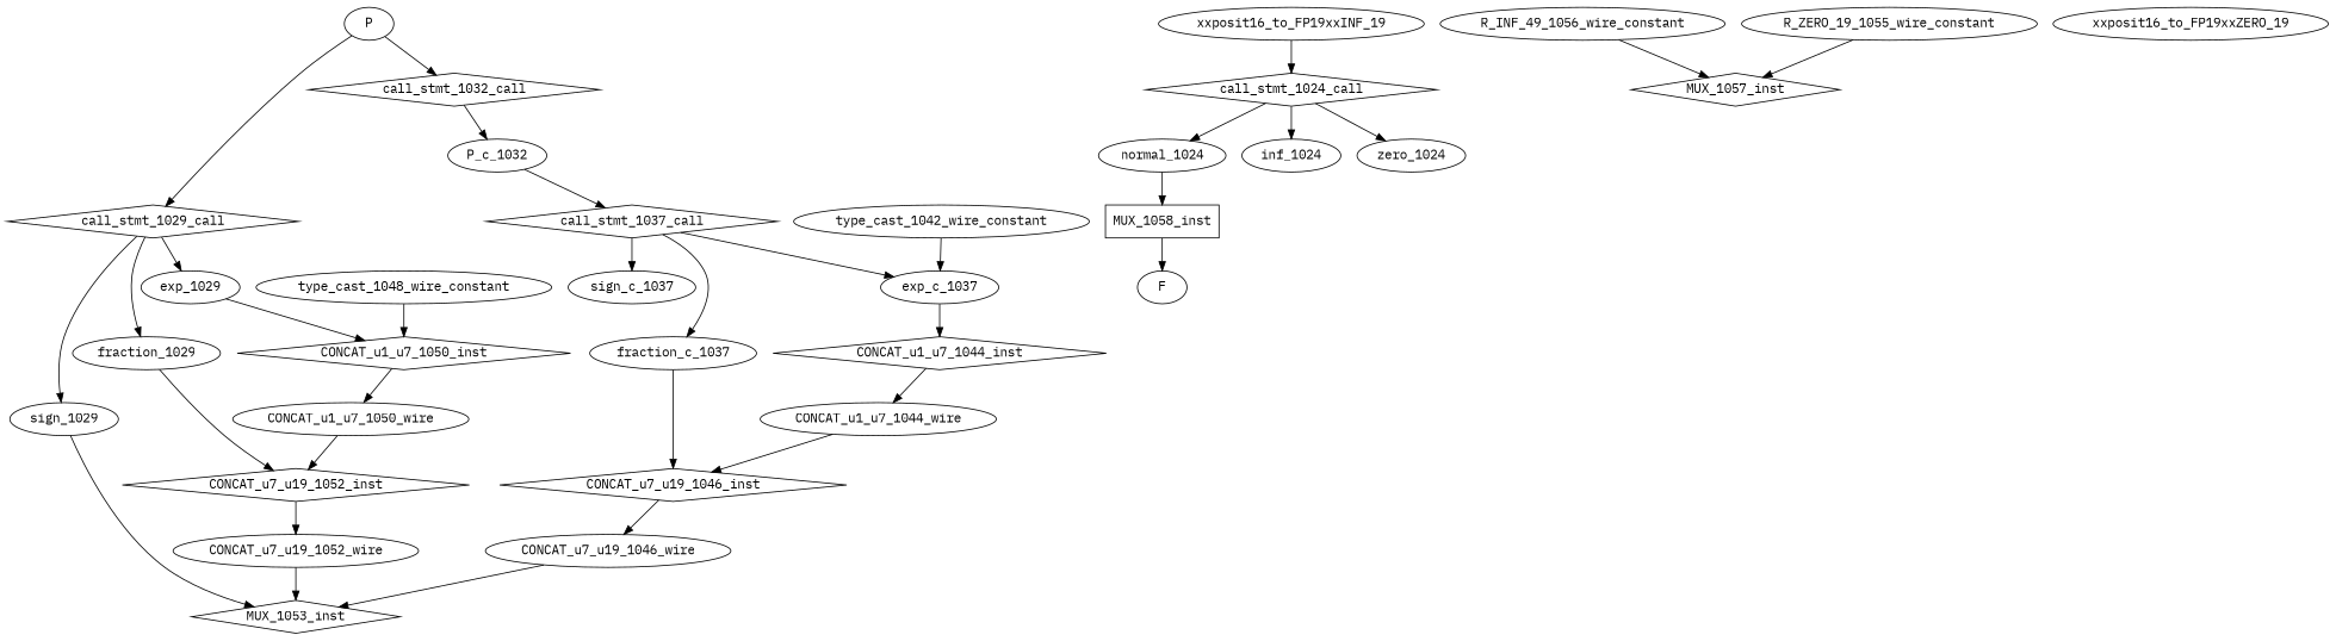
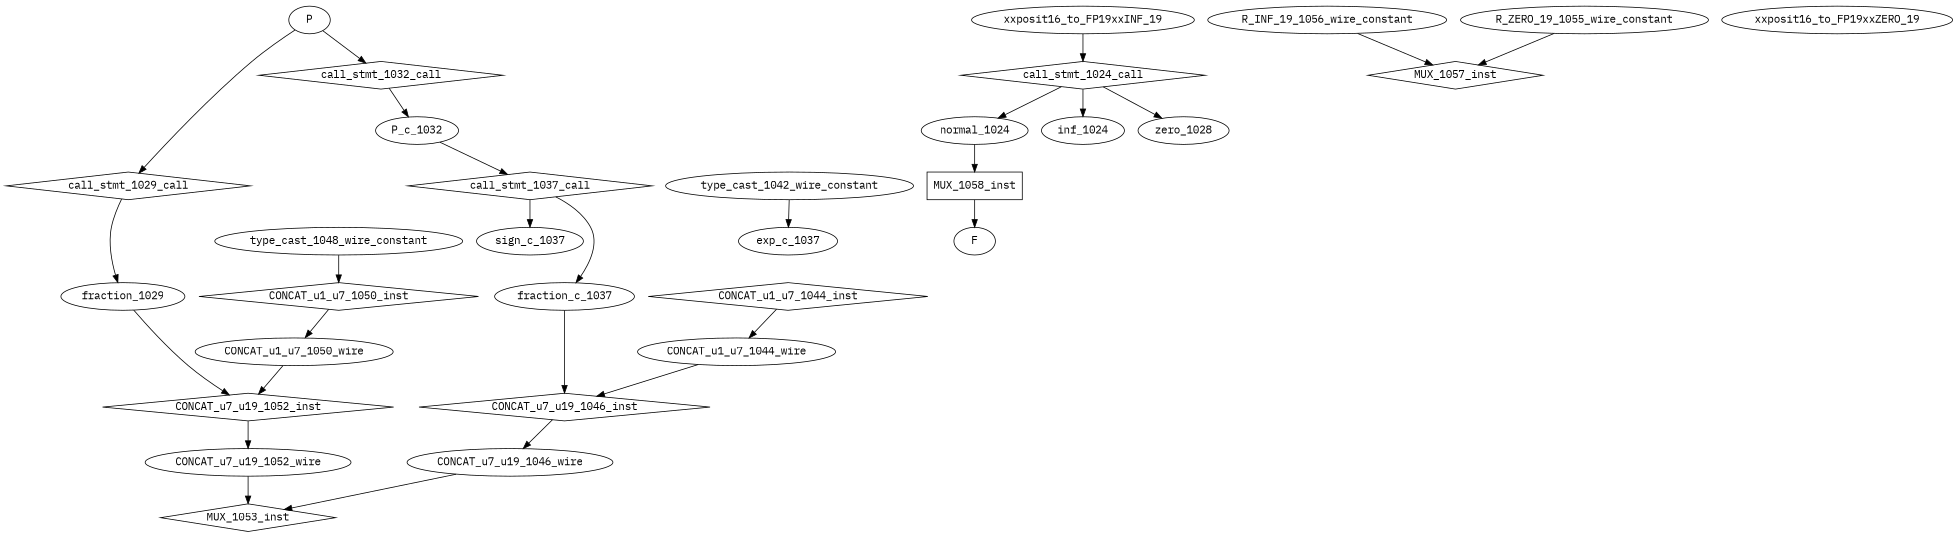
  digraph {
    fontname="IBM Plex Mono"
    node [fontname="IBM Plex Mono" shape=ellipse]
    edge [fontname="IBM Plex Mono"]
    CONCAT_u7_u19_1046_inst [shape=diamond]
    CONCAT_u1_u7_1044_wire
    CONCAT_u7_u19_1046_wire
    CONCAT_u7_u19_1052_inst [shape=diamond]
    CONCAT_u1_u7_1050_wire
    CONCAT_u7_u19_1052_wire
    MUX_1053_inst [shape=diamond]
    MUX_1058_inst [shape=rectangle]
    F [shape=""]
    call_stmt_1037_call [shape=diamond]
    P_c_1032
    exp_c_1037
    fraction_c_1037
    sign_c_1037
    MUX_1057_inst [shape=diamond]
-   R_INF_19_1056_wire_constant [label=R_INF_49_1056_wire_constant]
+   R_INF_19_1056_wire_constant
    R_ZERO_19_1055_wire_constant
    CONCAT_u1_u7_1050_inst [shape=diamond]
-   exp_1029
    CONCAT_u1_u7_1044_inst [shape=diamond]
    fraction_1029
    normal_1024
-   sign_1029
    type_cast_1042_wire_constant
    type_cast_1048_wire_constant
    call_stmt_1024_call [shape=diamond]
    xxposit16_to_FP19xxINF_19
    xxposit16_to_FP19xxZERO_19
    inf_1024
-   zero_1024
+   zero_1024 [label=zero_1028]
    P [shape=""]
    call_stmt_1029_call [shape=diamond]
    call_stmt_1032_call [shape=diamond]
    CONCAT_u7_u19_1046_inst -> CONCAT_u7_u19_1046_wire
    CONCAT_u1_u7_1044_wire -> CONCAT_u7_u19_1046_inst
    CONCAT_u7_u19_1046_wire -> MUX_1053_inst
    CONCAT_u7_u19_1052_inst -> CONCAT_u7_u19_1052_wire
    CONCAT_u1_u7_1050_wire -> CONCAT_u7_u19_1052_inst
    CONCAT_u7_u19_1052_wire -> MUX_1053_inst
    MUX_1058_inst -> F
-   call_stmt_1037_call -> exp_c_1037
    call_stmt_1037_call -> fraction_c_1037
    call_stmt_1037_call -> sign_c_1037
    P_c_1032 -> call_stmt_1037_call
-   exp_c_1037 -> CONCAT_u1_u7_1044_inst
    fraction_c_1037 -> CONCAT_u7_u19_1046_inst
    R_INF_19_1056_wire_constant -> MUX_1057_inst
    R_ZERO_19_1055_wire_constant -> MUX_1057_inst
    CONCAT_u1_u7_1050_inst -> CONCAT_u1_u7_1050_wire
-   exp_1029 -> CONCAT_u1_u7_1050_inst
    CONCAT_u1_u7_1044_inst -> CONCAT_u1_u7_1044_wire
    fraction_1029 -> CONCAT_u7_u19_1052_inst
    normal_1024 -> MUX_1058_inst
-   sign_1029 -> MUX_1053_inst
    type_cast_1042_wire_constant -> exp_c_1037
    type_cast_1048_wire_constant -> CONCAT_u1_u7_1050_inst
    call_stmt_1024_call -> normal_1024
    call_stmt_1024_call -> inf_1024
    call_stmt_1024_call -> zero_1024
    xxposit16_to_FP19xxINF_19 -> call_stmt_1024_call
    P -> call_stmt_1029_call
    P -> call_stmt_1032_call
-   call_stmt_1029_call -> exp_1029
    call_stmt_1029_call -> fraction_1029
-   call_stmt_1029_call -> sign_1029
    call_stmt_1032_call -> P_c_1032
  }
